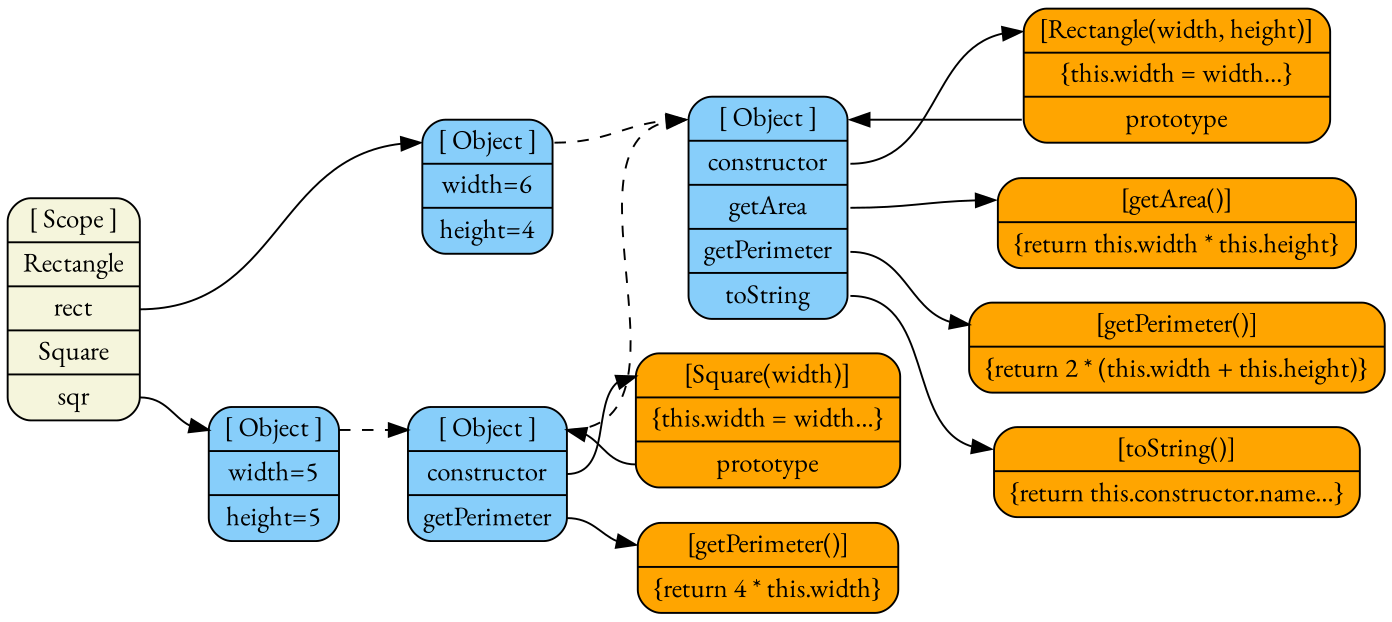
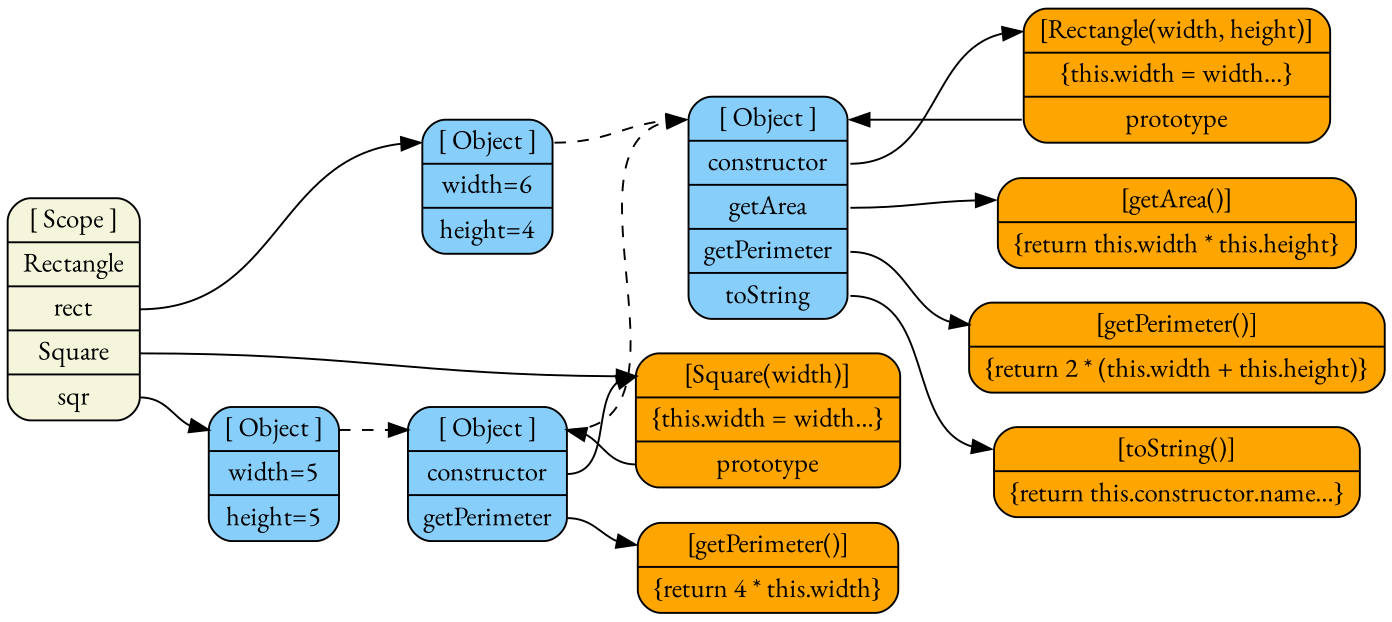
  digraph {
    fontname="EB Garamond"
    rankdir=LR
    node [fillcolor=orange fontname="EB Garamond" shape=Mrecord style=filled]
    edge [fontname="EB Garamond" headport=__proto__ tailport=__proto__]
    n1 [fillcolor=beige label="<__proto__>[ Scope ]|<Rectangle>Rectangle|<rect>rect|<Square>Square|<sqr>sqr"]
    n2 [fillcolor=lightskyblue label="<__proto__>[ Object ]|<width>width=6|<height>height=4"]
    n3 [fillcolor=lightskyblue label="<__proto__>[ Object ]|<width>width=5|<height>height=5"]
    n4 [label="<__proto__>[Square(width)]|\{this.width = width…\}|<prototype>prototype"]
    n5 [fillcolor=lightskyblue label="<__proto__>[ Object ]|<constructor>constructor|<getArea>getArea|<getPerimeter>getPerimeter|<toString>toString"]
    n6 [fillcolor=lightskyblue label="<__proto__>[ Object ]|<constructor>constructor|<getPerimeter>getPerimeter"]
    n7 [label="<__proto__>[Rectangle(width, height)]|\{this.width = width…\}|<prototype>prototype"]
    n8 [label="<__proto__>[getArea()]|\{return this.width * this.height\}"]
    n9 [label="<__proto__>[getPerimeter()]|\{return 2 * (this.width + this.height)\}"]
    n10 [label="<__proto__>[toString()]|\{return this.constructor.name…\}"]
    n11 [label="<__proto__>[getPerimeter()]|\{return 4 * this.width\}"]
    n1 -> n2 [tailport=rect]
    n1 -> n3 [tailport=sqr]
+   n1 -> n4 [tailport=Square]
    n2 -> n5 [style=dashed]
    n3 -> n6 [style=dashed]
    n4 -> n6 [tailport=prototype]
    n5 -> n7 [tailport=constructor]
    n5 -> n8 [tailport=getArea]
    n5 -> n9 [tailport=getPerimeter]
    n5 -> n10 [tailport=toString]
    n6 -> n4 [tailport=constructor]
    n6 -> n5 [style=dashed]
    n6 -> n11 [tailport=getPerimeter]
    n7 -> n5 [tailport=prototype]
  }
